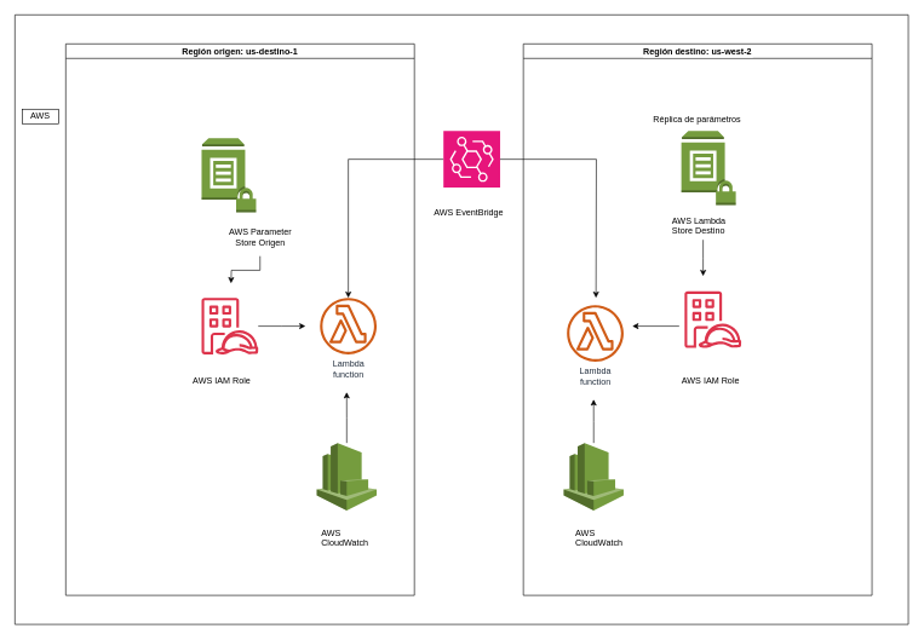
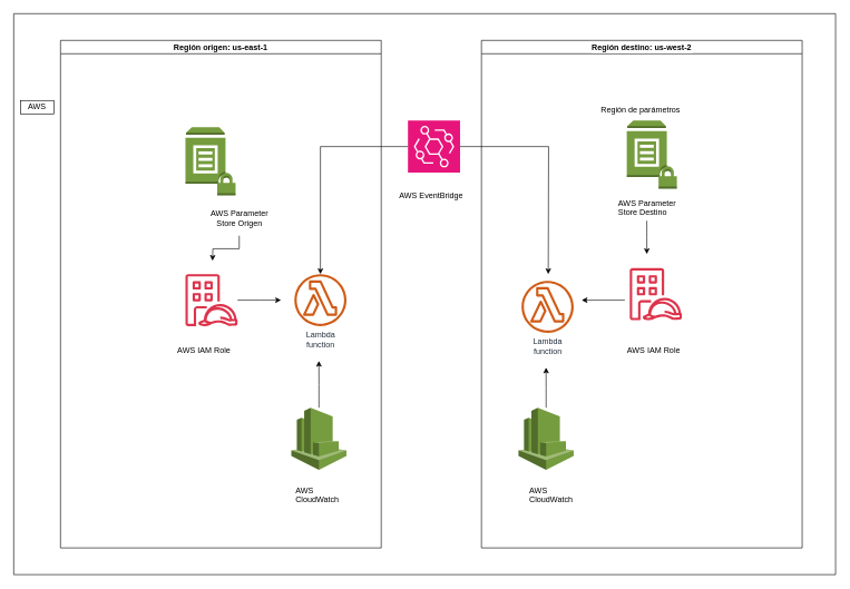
  <mxCell id="0" />
  <mxCell id="1" parent="0" />
  <mxCell id="2" style="edgeStyle=orthogonalEdgeStyle;rounded=0;orthogonalLoop=1;jettySize=auto;html=1;" edge="1" parent="1" source="4" target="7"><mxGeometry relative="1" as="geometry" /></mxCell>
  <mxCell id="3" style="edgeStyle=orthogonalEdgeStyle;rounded=0;orthogonalLoop=1;jettySize=auto;html=1;" edge="1" parent="1" source="4"><mxGeometry relative="1" as="geometry"><mxPoint x="820" y="410" as="targetPoint" /></mxGeometry></mxCell>
  <mxCell id="4" value="" style="sketch=0;points=[[0,0,0],[0.25,0,0],[0.5,0,0],[0.75,0,0],[1,0,0],[0,1,0],[0.25,1,0],[0.5,1,0],[0.75,1,0],[1,1,0],[0,0.25,0],[0,0.5,0],[0,0.75,0],[1,0.25,0],[1,0.5,0],[1,0.75,0]];outlineConnect=0;fontColor=#232F3E;fillColor=#E7157B;strokeColor=#ffffff;dashed=0;verticalLabelPosition=bottom;verticalAlign=top;align=center;html=1;fontSize=12;fontStyle=0;aspect=fixed;shape=mxgraph.aws4.resourceIcon;resIcon=mxgraph.aws4.eventbridge;" parent="1" vertex="1"><mxGeometry x="610" y="180" width="78" height="78" as="geometry" /></mxCell>
  <mxCell id="5" value="AWS EventBridge" style="ellipse;whiteSpace=wrap;html=1;strokeColor=none;" parent="1" vertex="1"><mxGeometry x="590" y="268" width="110" height="50" as="geometry" /></mxCell>
- <mxCell id="6" value="Región origen: us-destino-1" style="swimlane;startSize=20;horizontal=1;containerType=tree;" vertex="1" parent="1"><mxGeometry x="90" y="60" width="480" height="760" as="geometry" /></mxCell>
+ <mxCell id="6" value="Región origen: us-east-1" style="swimlane;startSize=20;horizontal=1;containerType=tree;" vertex="1" parent="1"><mxGeometry x="90" y="60" width="480" height="760" as="geometry" /></mxCell>
  <mxCell id="7" value="Lambda&lt;br&gt;function" style="outlineConnect=0;fontColor=#232F3E;gradientColor=none;fillColor=#D05C17;strokeColor=none;dashed=0;verticalLabelPosition=bottom;verticalAlign=top;align=center;html=1;fontSize=12;fontStyle=0;aspect=fixed;pointerEvents=1;shape=mxgraph.aws4.lambda_function;labelBackgroundColor=#ffffff;" vertex="1" parent="6"><mxGeometry x="350" y="350" width="78" height="78" as="geometry" /></mxCell>
  <mxCell id="8" value="" style="outlineConnect=0;dashed=0;verticalLabelPosition=bottom;verticalAlign=top;align=center;html=1;shape=mxgraph.aws3.parameter_store;fillColor=#759C3E;gradientColor=none;" parent="6" vertex="1"><mxGeometry x="187" y="130" width="75" height="102" as="geometry" /></mxCell>
  <mxCell id="9" style="edgeStyle=orthogonalEdgeStyle;rounded=0;orthogonalLoop=1;jettySize=auto;html=1;" edge="1" parent="6" source="10"><mxGeometry relative="1" as="geometry"><mxPoint x="227.5" y="330" as="targetPoint" /></mxGeometry></mxCell>
  <mxCell id="10" value="AWS Parameter Store Origen" style="ellipse;whiteSpace=wrap;html=1;strokeColor=none;" parent="6" vertex="1"><mxGeometry x="212.5" y="242" width="110" height="50" as="geometry" /></mxCell>
  <mxCell id="11" style="edgeStyle=orthogonalEdgeStyle;rounded=0;orthogonalLoop=1;jettySize=auto;html=1;" edge="1" parent="6" source="12"><mxGeometry relative="1" as="geometry"><mxPoint x="330" y="389" as="targetPoint" /></mxGeometry></mxCell>
  <mxCell id="12" value="" style="sketch=0;outlineConnect=0;fontColor=#232F3E;gradientColor=none;fillColor=#DD344C;strokeColor=none;dashed=0;verticalLabelPosition=bottom;verticalAlign=top;align=center;html=1;fontSize=12;fontStyle=0;aspect=fixed;pointerEvents=1;shape=mxgraph.aws4.identity_access_management_iam_roles_anywhere;" parent="6" vertex="1"><mxGeometry x="187" y="350" width="78" height="78" as="geometry" /></mxCell>
  <mxCell id="13" value="AWS IAM Role" style="ellipse;whiteSpace=wrap;html=1;strokeColor=none;" parent="6" vertex="1"><mxGeometry x="160" y="440" width="110" height="50" as="geometry" /></mxCell>
  <mxCell id="14" style="edgeStyle=orthogonalEdgeStyle;rounded=0;orthogonalLoop=1;jettySize=auto;html=1;" edge="1" parent="6" source="15"><mxGeometry relative="1" as="geometry"><mxPoint x="386.75" y="480" as="targetPoint" /></mxGeometry></mxCell>
  <mxCell id="15" value="" style="outlineConnect=0;dashed=0;verticalLabelPosition=bottom;verticalAlign=top;align=center;html=1;shape=mxgraph.aws3.cloudwatch;fillColor=#759C3E;gradientColor=none;" vertex="1" parent="6"><mxGeometry x="345.5" y="550" width="82.5" height="93" as="geometry" /></mxCell>
  <mxCell id="16" value="AWS CloudWatch" style="text;whiteSpace=wrap;" vertex="1" parent="6"><mxGeometry x="350" y="660" width="90" height="40" as="geometry" /></mxCell>
  <mxCell id="17" value="Región destino: us-west-2" style="swimlane;startSize=20;horizontal=1;containerType=tree;swimlaneFillColor=none;labelBackgroundColor=default;" vertex="1" parent="1"><mxGeometry x="720" y="60" width="480" height="760" as="geometry" /></mxCell>
  <mxCell id="18" value="" style="outlineConnect=0;dashed=0;verticalLabelPosition=bottom;verticalAlign=top;align=center;html=1;shape=mxgraph.aws3.parameter_store;fillColor=#759C3E;gradientColor=none;" parent="17" vertex="1"><mxGeometry x="217.5" y="120" width="75" height="102" as="geometry" /></mxCell>
  <mxCell id="19" style="edgeStyle=orthogonalEdgeStyle;rounded=0;orthogonalLoop=1;jettySize=auto;html=1;" edge="1" parent="17" source="20"><mxGeometry relative="1" as="geometry"><mxPoint x="247.5" y="320" as="targetPoint" /></mxGeometry></mxCell>
- <mxCell id="20" value="AWS Lambda Store Destino" style="text;whiteSpace=wrap;" parent="17" vertex="1"><mxGeometry x="202.5" y="230" width="90" height="40" as="geometry" /></mxCell>
+ <mxCell id="20" value="AWS Parameter Store Destino" style="text;whiteSpace=wrap;" parent="17" vertex="1"><mxGeometry x="202.5" y="230" width="90" height="40" as="geometry" /></mxCell>
  <mxCell id="21" style="edgeStyle=orthogonalEdgeStyle;rounded=0;orthogonalLoop=1;jettySize=auto;html=1;" edge="1" parent="17" source="22"><mxGeometry relative="1" as="geometry"><mxPoint x="96.75" y="490" as="targetPoint" /></mxGeometry></mxCell>
  <mxCell id="22" value="" style="outlineConnect=0;dashed=0;verticalLabelPosition=bottom;verticalAlign=top;align=center;html=1;shape=mxgraph.aws3.cloudwatch;fillColor=#759C3E;gradientColor=none;" parent="17" vertex="1"><mxGeometry x="55.5" y="550" width="82.5" height="93" as="geometry" /></mxCell>
  <mxCell id="23" value="AWS CloudWatch" style="text;whiteSpace=wrap;" parent="17" vertex="1"><mxGeometry x="70" y="660" width="90" height="40" as="geometry" /></mxCell>
  <mxCell id="24" value="Lambda&lt;br&gt;function" style="outlineConnect=0;fontColor=#232F3E;gradientColor=none;fillColor=#D05C17;strokeColor=none;dashed=0;verticalLabelPosition=bottom;verticalAlign=top;align=center;html=1;fontSize=12;fontStyle=0;aspect=fixed;pointerEvents=1;shape=mxgraph.aws4.lambda_function;labelBackgroundColor=#ffffff;" parent="17" vertex="1"><mxGeometry x="60" y="360" width="78" height="78" as="geometry" /></mxCell>
- <mxCell id="25" value="Réplica de parámetros" style="text;whiteSpace=wrap;" parent="17" vertex="1"><mxGeometry x="177" y="90" width="123" height="40" as="geometry" /></mxCell>
+ <mxCell id="25" value="Región de parámetros" style="text;whiteSpace=wrap;" parent="17" vertex="1"><mxGeometry x="177" y="90" width="123" height="40" as="geometry" /></mxCell>
  <mxCell id="26" style="edgeStyle=orthogonalEdgeStyle;rounded=0;orthogonalLoop=1;jettySize=auto;html=1;" edge="1" parent="17"><mxGeometry relative="1" as="geometry"><mxPoint x="150" y="389" as="targetPoint" /><mxPoint x="214.536" y="389" as="sourcePoint" /></mxGeometry></mxCell>
  <mxCell id="27" value="AWS IAM Role" style="ellipse;whiteSpace=wrap;html=1;strokeColor=none;" vertex="1" parent="17"><mxGeometry x="202.5" y="440" width="110" height="50" as="geometry" /></mxCell>
  <mxCell id="28" value="" style="sketch=0;outlineConnect=0;fontColor=#232F3E;gradientColor=none;fillColor=#DD344C;strokeColor=none;dashed=0;verticalLabelPosition=bottom;verticalAlign=top;align=center;html=1;fontSize=12;fontStyle=0;aspect=fixed;pointerEvents=1;shape=mxgraph.aws4.identity_access_management_iam_roles_anywhere;" vertex="1" parent="17"><mxGeometry x="222" y="341" width="78" height="78" as="geometry" /></mxCell>
  <mxCell id="29" value="" style="swimlane;startSize=0;" vertex="1" parent="1"><mxGeometry x="20" width="1230" height="840" as="geometry" y="20" /></mxCell>
  <mxCell id="30" value="AWS" style="rounded=0;whiteSpace=wrap;html=1;labelBackgroundColor=default;" vertex="1" parent="29"><mxGeometry x="10" y="130" width="50" height="20" as="geometry" /></mxCell>
